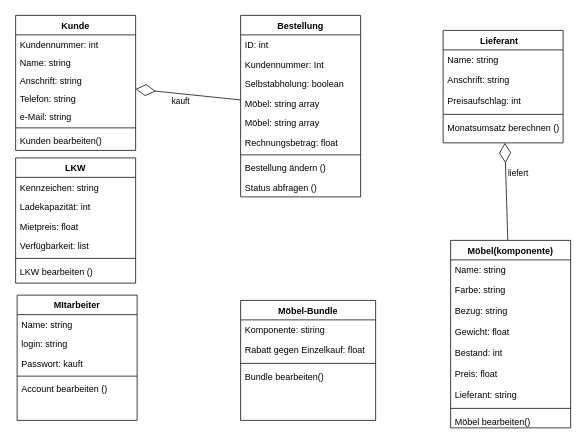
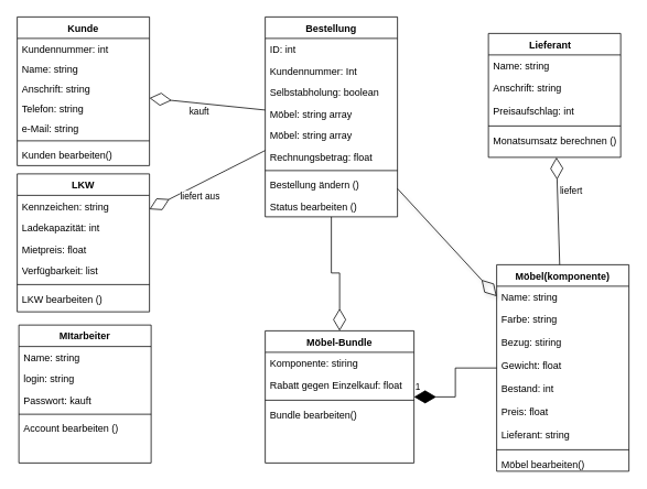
  <mxCell id="0" />
  <mxCell id="1" parent="0" />
  <mxCell id="2" value="Bestellung" style="swimlane;fontStyle=1;align=center;verticalAlign=top;childLayout=stackLayout;horizontal=1;startSize=26;horizontalStack=0;resizeParent=1;resizeLast=0;collapsible=1;marginBottom=0;rounded=0;shadow=0;strokeWidth=1;" parent="1" vertex="1"><mxGeometry x="320" y="20" width="160" height="242" as="geometry"><mxRectangle x="220" y="120" width="160" height="26" as="alternateBounds" /></mxGeometry></mxCell>
  <mxCell id="3" value="ID: int" style="text;align=left;verticalAlign=top;spacingLeft=4;spacingRight=4;overflow=hidden;rotatable=0;points=[[0,0.5],[1,0.5]];portConstraint=eastwest;" parent="2" vertex="1"><mxGeometry y="26" width="160" height="26" as="geometry" /></mxCell>
  <mxCell id="4" value="Kundennummer: Int" style="text;align=left;verticalAlign=top;spacingLeft=4;spacingRight=4;overflow=hidden;rotatable=0;points=[[0,0.5],[1,0.5]];portConstraint=eastwest;rounded=0;shadow=0;html=0;" parent="2" vertex="1"><mxGeometry y="52" width="160" height="26" as="geometry" /></mxCell>
  <mxCell id="5" value="Selbstabholung: boolean" style="text;align=left;verticalAlign=top;spacingLeft=4;spacingRight=4;overflow=hidden;rotatable=0;points=[[0,0.5],[1,0.5]];portConstraint=eastwest;rounded=0;shadow=0;html=0;" parent="2" vertex="1"><mxGeometry y="78" width="160" height="26" as="geometry" /></mxCell>
  <mxCell id="6" value="Möbel: string array " style="text;align=left;verticalAlign=top;spacingLeft=4;spacingRight=4;overflow=hidden;rotatable=0;points=[[0,0.5],[1,0.5]];portConstraint=eastwest;rounded=0;shadow=0;html=0;" parent="2" vertex="1"><mxGeometry y="104" width="160" height="26" as="geometry" /></mxCell>
  <mxCell id="7" value="Möbel: string array " style="text;align=left;verticalAlign=top;spacingLeft=4;spacingRight=4;overflow=hidden;rotatable=0;points=[[0,0.5],[1,0.5]];portConstraint=eastwest;rounded=0;shadow=0;html=0;" parent="2" vertex="1"><mxGeometry y="130" width="160" height="26" as="geometry" /></mxCell>
  <mxCell id="8" value="Rechnungsbetrag: float" style="text;align=left;verticalAlign=top;spacingLeft=4;spacingRight=4;overflow=hidden;rotatable=0;points=[[0,0.5],[1,0.5]];portConstraint=eastwest;rounded=0;shadow=0;html=0;" parent="2" vertex="1"><mxGeometry y="156" width="160" height="26" as="geometry" /></mxCell>
  <mxCell id="9" value="" style="line;html=1;strokeWidth=1;align=left;verticalAlign=middle;spacingTop=-1;spacingLeft=3;spacingRight=3;rotatable=0;labelPosition=right;points=[];portConstraint=eastwest;" parent="2" vertex="1"><mxGeometry y="182" width="160" height="8" as="geometry" /></mxCell>
  <mxCell id="10" value="Bestellung ändern ()" style="text;align=left;verticalAlign=top;spacingLeft=4;spacingRight=4;overflow=hidden;rotatable=0;points=[[0,0.5],[1,0.5]];portConstraint=eastwest;" parent="2" vertex="1"><mxGeometry y="190" width="160" height="26" as="geometry" /></mxCell>
- <mxCell id="11" value="Status abfragen ()" style="text;align=left;verticalAlign=top;spacingLeft=4;spacingRight=4;overflow=hidden;rotatable=0;points=[[0,0.5],[1,0.5]];portConstraint=eastwest;" parent="2" vertex="1"><mxGeometry y="216" width="160" height="26" as="geometry" /></mxCell>
+ <mxCell id="11" value="Status bearbeiten ()" style="text;align=left;verticalAlign=top;spacingLeft=4;spacingRight=4;overflow=hidden;rotatable=0;points=[[0,0.5],[1,0.5]];portConstraint=eastwest;" parent="2" vertex="1"><mxGeometry y="216" width="160" height="26" as="geometry" /></mxCell>
  <mxCell id="12" value="Möbel(komponente)" style="swimlane;fontStyle=1;align=center;verticalAlign=top;childLayout=stackLayout;horizontal=1;startSize=26;horizontalStack=0;resizeParent=1;resizeLast=0;collapsible=1;marginBottom=0;rounded=0;shadow=0;strokeWidth=1;" parent="1" vertex="1"><mxGeometry x="600" y="320" width="160" height="250" as="geometry"><mxRectangle x="130" y="380" width="160" height="26" as="alternateBounds" /></mxGeometry></mxCell>
  <mxCell id="13" value="Name: string" style="text;align=left;verticalAlign=top;spacingLeft=4;spacingRight=4;overflow=hidden;rotatable=0;points=[[0,0.5],[1,0.5]];portConstraint=eastwest;" parent="12" vertex="1"><mxGeometry y="26" width="160" height="26" as="geometry" /></mxCell>
  <mxCell id="14" value="Farbe: string" style="text;align=left;verticalAlign=top;spacingLeft=4;spacingRight=4;overflow=hidden;rotatable=0;points=[[0,0.5],[1,0.5]];portConstraint=eastwest;rounded=0;shadow=0;html=0;" parent="12" vertex="1"><mxGeometry y="52" width="160" height="28" as="geometry" /></mxCell>
- <mxCell id="15" value="Bezug: string" style="text;align=left;verticalAlign=top;spacingLeft=4;spacingRight=4;overflow=hidden;rotatable=0;points=[[0,0.5],[1,0.5]];portConstraint=eastwest;rounded=0;shadow=0;html=0;" parent="12" vertex="1"><mxGeometry y="80" width="160" height="28" as="geometry" /></mxCell>
+ <mxCell id="15" value="Bezug: stiring" style="text;align=left;verticalAlign=top;spacingLeft=4;spacingRight=4;overflow=hidden;rotatable=0;points=[[0,0.5],[1,0.5]];portConstraint=eastwest;rounded=0;shadow=0;html=0;" parent="12" vertex="1"><mxGeometry y="80" width="160" height="28" as="geometry" /></mxCell>
  <mxCell id="16" value="Gewicht: float" style="text;align=left;verticalAlign=top;spacingLeft=4;spacingRight=4;overflow=hidden;rotatable=0;points=[[0,0.5],[1,0.5]];portConstraint=eastwest;rounded=0;shadow=0;html=0;" parent="12" vertex="1"><mxGeometry y="108" width="160" height="28" as="geometry" /></mxCell>
  <mxCell id="17" value="Bestand: int" style="text;align=left;verticalAlign=top;spacingLeft=4;spacingRight=4;overflow=hidden;rotatable=0;points=[[0,0.5],[1,0.5]];portConstraint=eastwest;rounded=0;shadow=0;html=0;" parent="12" vertex="1"><mxGeometry y="136" width="160" height="28" as="geometry" /></mxCell>
  <mxCell id="18" value="Preis: float" style="text;align=left;verticalAlign=top;spacingLeft=4;spacingRight=4;overflow=hidden;rotatable=0;points=[[0,0.5],[1,0.5]];portConstraint=eastwest;rounded=0;shadow=0;html=0;" parent="12" vertex="1"><mxGeometry y="164" width="160" height="28" as="geometry" /></mxCell>
  <mxCell id="19" value="Lieferant: string" style="text;align=left;verticalAlign=top;spacingLeft=4;spacingRight=4;overflow=hidden;rotatable=0;points=[[0,0.5],[1,0.5]];portConstraint=eastwest;rounded=0;shadow=0;html=0;" parent="12" vertex="1"><mxGeometry y="192" width="160" height="28" as="geometry" /></mxCell>
  <mxCell id="20" value="" style="line;html=1;strokeWidth=1;align=left;verticalAlign=middle;spacingTop=-1;spacingLeft=3;spacingRight=3;rotatable=0;labelPosition=right;points=[];portConstraint=eastwest;" parent="12" vertex="1"><mxGeometry y="220" width="160" height="8" as="geometry" /></mxCell>
  <mxCell id="21" value="Möbel bearbeiten()" style="text;align=left;verticalAlign=top;spacingLeft=4;spacingRight=4;overflow=hidden;rotatable=0;points=[[0,0.5],[1,0.5]];portConstraint=eastwest;" parent="12" vertex="1"><mxGeometry y="228" width="160" height="22" as="geometry" /></mxCell>
  <mxCell id="22" value="Kunde" style="swimlane;fontStyle=1;align=center;verticalAlign=top;childLayout=stackLayout;horizontal=1;startSize=26;horizontalStack=0;resizeParent=1;resizeLast=0;collapsible=1;marginBottom=0;rounded=0;shadow=0;strokeWidth=1;" parent="1" vertex="1"><mxGeometry x="20" y="20" width="160" height="180" as="geometry"><mxRectangle x="340" y="380" width="170" height="26" as="alternateBounds" /></mxGeometry></mxCell>
  <mxCell id="23" value="Kundennummer: int" style="text;align=left;verticalAlign=top;spacingLeft=4;spacingRight=4;overflow=hidden;rotatable=0;points=[[0,0.5],[1,0.5]];portConstraint=eastwest;" parent="22" vertex="1"><mxGeometry y="26" width="160" height="24" as="geometry" /></mxCell>
  <mxCell id="24" value="Name: string&#10;" style="text;align=left;verticalAlign=top;spacingLeft=4;spacingRight=4;overflow=hidden;rotatable=0;points=[[0,0.5],[1,0.5]];portConstraint=eastwest;" parent="22" vertex="1"><mxGeometry y="50" width="160" height="24" as="geometry" /></mxCell>
  <mxCell id="25" value="Anschrift: string" style="text;align=left;verticalAlign=top;spacingLeft=4;spacingRight=4;overflow=hidden;rotatable=0;points=[[0,0.5],[1,0.5]];portConstraint=eastwest;" parent="22" vertex="1"><mxGeometry y="74" width="160" height="24" as="geometry" /></mxCell>
  <mxCell id="26" value="Telefon: string" style="text;align=left;verticalAlign=top;spacingLeft=4;spacingRight=4;overflow=hidden;rotatable=0;points=[[0,0.5],[1,0.5]];portConstraint=eastwest;" parent="22" vertex="1"><mxGeometry y="98" width="160" height="24" as="geometry" /></mxCell>
  <mxCell id="27" value="e-Mail: string" style="text;align=left;verticalAlign=top;spacingLeft=4;spacingRight=4;overflow=hidden;rotatable=0;points=[[0,0.5],[1,0.5]];portConstraint=eastwest;" parent="22" vertex="1"><mxGeometry y="122" width="160" height="24" as="geometry" /></mxCell>
  <mxCell id="28" value="" style="line;html=1;strokeWidth=1;align=left;verticalAlign=middle;spacingTop=-1;spacingLeft=3;spacingRight=3;rotatable=0;labelPosition=right;points=[];portConstraint=eastwest;" parent="22" vertex="1"><mxGeometry y="146" width="160" height="8" as="geometry" /></mxCell>
  <mxCell id="29" value="Kunden bearbeiten()" style="text;align=left;verticalAlign=top;spacingLeft=4;spacingRight=4;overflow=hidden;rotatable=0;points=[[0,0.5],[1,0.5]];portConstraint=eastwest;" parent="22" vertex="1"><mxGeometry y="154" width="160" height="24" as="geometry" /></mxCell>
  <mxCell id="30" value="LKW" style="swimlane;fontStyle=1;align=center;verticalAlign=top;childLayout=stackLayout;horizontal=1;startSize=26;horizontalStack=0;resizeParent=1;resizeLast=0;collapsible=1;marginBottom=0;rounded=0;shadow=0;strokeWidth=1;" parent="1" vertex="1"><mxGeometry x="20" y="210" width="160" height="167" as="geometry"><mxRectangle x="550" y="140" width="160" height="26" as="alternateBounds" /></mxGeometry></mxCell>
  <mxCell id="31" value="Kennzeichen: string" style="text;align=left;verticalAlign=top;spacingLeft=4;spacingRight=4;overflow=hidden;rotatable=0;points=[[0,0.5],[1,0.5]];portConstraint=eastwest;" parent="30" vertex="1"><mxGeometry y="26" width="160" height="26" as="geometry" /></mxCell>
  <mxCell id="32" value="Ladekapazität: int" style="text;align=left;verticalAlign=top;spacingLeft=4;spacingRight=4;overflow=hidden;rotatable=0;points=[[0,0.5],[1,0.5]];portConstraint=eastwest;rounded=0;shadow=0;html=0;" parent="30" vertex="1"><mxGeometry y="52" width="160" height="26" as="geometry" /></mxCell>
  <mxCell id="33" value="Mietpreis: float" style="text;align=left;verticalAlign=top;spacingLeft=4;spacingRight=4;overflow=hidden;rotatable=0;points=[[0,0.5],[1,0.5]];portConstraint=eastwest;rounded=0;shadow=0;html=0;" parent="30" vertex="1"><mxGeometry y="78" width="160" height="26" as="geometry" /></mxCell>
  <mxCell id="34" value="Verfügbarkeit: list" style="text;align=left;verticalAlign=top;spacingLeft=4;spacingRight=4;overflow=hidden;rotatable=0;points=[[0,0.5],[1,0.5]];portConstraint=eastwest;rounded=0;shadow=0;html=0;" parent="30" vertex="1"><mxGeometry y="104" width="160" height="26" as="geometry" /></mxCell>
  <mxCell id="35" value="" style="line;html=1;strokeWidth=1;align=left;verticalAlign=middle;spacingTop=-1;spacingLeft=3;spacingRight=3;rotatable=0;labelPosition=right;points=[];portConstraint=eastwest;" parent="30" vertex="1"><mxGeometry y="130" width="160" height="8" as="geometry" /></mxCell>
  <mxCell id="36" value="LKW bearbeiten ()" style="text;align=left;verticalAlign=top;spacingLeft=4;spacingRight=4;overflow=hidden;rotatable=0;points=[[0,0.5],[1,0.5]];portConstraint=eastwest;" parent="30" vertex="1"><mxGeometry y="138" width="160" height="26" as="geometry" /></mxCell>
  <mxCell id="37" value="" style="endArrow=none;endFill=0;endSize=24;html=1;rounded=0;sourcePerimeterSpacing=0;startArrow=diamondThin;startFill=0;startSize=24;" parent="1" source="22" target="2" edge="1"><mxGeometry width="160" relative="1" as="geometry"><mxPoint x="390" y="280" as="sourcePoint" /><mxPoint x="550" y="280" as="targetPoint" /></mxGeometry></mxCell>
  <mxCell id="38" value="kauft" style="edgeLabel;html=1;align=center;verticalAlign=middle;resizable=0;points=[];" parent="37" vertex="1" connectable="0"><mxGeometry x="-0.152" y="-4" relative="1" as="geometry"><mxPoint y="6" as="offset" /></mxGeometry></mxCell>
+ <mxCell id="39" value="" style="endArrow=none;endFill=0;endSize=24;html=1;rounded=0;sourcePerimeterSpacing=0;startArrow=diamondThin;startFill=0;startSize=24;" parent="1" source="30" target="2" edge="1"><mxGeometry width="160" relative="1" as="geometry"><mxPoint x="390" y="280" as="sourcePoint" /><mxPoint x="550" y="280" as="targetPoint" /></mxGeometry></mxCell>
+ <mxCell id="40" value="liefert aus" style="edgeLabel;html=1;align=center;verticalAlign=middle;resizable=0;points=[];" parent="39" vertex="1" connectable="0"><mxGeometry x="-0.324" y="-4" relative="1" as="geometry"><mxPoint x="11" y="4" as="offset" /></mxGeometry></mxCell>
+ <mxCell id="41" value="" style="endArrow=none;endFill=0;endSize=24;html=1;rounded=0;sourcePerimeterSpacing=0;startArrow=diamondThin;startFill=0;shadow=1;startSize=24;" parent="1" source="12" target="2" edge="1"><mxGeometry width="160" relative="1" as="geometry"><mxPoint x="390" y="280" as="sourcePoint" /><mxPoint x="550" y="280" as="targetPoint" /></mxGeometry></mxCell>
  <mxCell id="42" value="Lieferant   " style="swimlane;fontStyle=1;align=center;verticalAlign=top;childLayout=stackLayout;horizontal=1;startSize=26;horizontalStack=0;resizeParent=1;resizeLast=0;collapsible=1;marginBottom=0;rounded=0;shadow=0;strokeWidth=1;" parent="1" vertex="1"><mxGeometry x="590" y="40" width="160" height="150" as="geometry"><mxRectangle x="130" y="380" width="160" height="26" as="alternateBounds" /></mxGeometry></mxCell>
  <mxCell id="43" value="Name: string" style="text;align=left;verticalAlign=top;spacingLeft=4;spacingRight=4;overflow=hidden;rotatable=0;points=[[0,0.5],[1,0.5]];portConstraint=eastwest;" parent="42" vertex="1"><mxGeometry y="26" width="160" height="26" as="geometry" /></mxCell>
  <mxCell id="44" value="Anschrift: string" style="text;align=left;verticalAlign=top;spacingLeft=4;spacingRight=4;overflow=hidden;rotatable=0;points=[[0,0.5],[1,0.5]];portConstraint=eastwest;rounded=0;shadow=0;html=0;" parent="42" vertex="1"><mxGeometry y="52" width="160" height="28" as="geometry" /></mxCell>
  <mxCell id="45" value="Preisaufschlag: int" style="text;align=left;verticalAlign=top;spacingLeft=4;spacingRight=4;overflow=hidden;rotatable=0;points=[[0,0.5],[1,0.5]];portConstraint=eastwest;rounded=0;shadow=0;html=0;" parent="42" vertex="1"><mxGeometry y="80" width="160" height="28" as="geometry" /></mxCell>
  <mxCell id="46" value="" style="line;html=1;strokeWidth=1;align=left;verticalAlign=middle;spacingTop=-1;spacingLeft=3;spacingRight=3;rotatable=0;labelPosition=right;points=[];portConstraint=eastwest;" parent="42" vertex="1"><mxGeometry y="108" width="160" height="8" as="geometry" /></mxCell>
  <mxCell id="47" value="Monatsumsatz berechnen ()" style="text;align=left;verticalAlign=top;spacingLeft=4;spacingRight=4;overflow=hidden;rotatable=0;points=[[0,0.5],[1,0.5]];portConstraint=eastwest;" parent="42" vertex="1"><mxGeometry y="116" width="160" height="22" as="geometry" /></mxCell>
  <mxCell id="48" value="" style="endArrow=diamondThin;html=1;rounded=0;startSize=24;endSize=24;sourcePerimeterSpacing=0;endFill=0;startArrow=none;startFill=0;" parent="1" source="12" target="42" edge="1"><mxGeometry width="50" height="50" relative="1" as="geometry"><mxPoint x="450" y="300" as="sourcePoint" /><mxPoint x="500" y="250" as="targetPoint" /></mxGeometry></mxCell>
  <mxCell id="49" value="liefert" style="edgeLabel;html=1;align=center;verticalAlign=middle;resizable=0;points=[];" parent="48" vertex="1" connectable="0"><mxGeometry x="0.245" y="-2" relative="1" as="geometry"><mxPoint x="14" y="-9" as="offset" /></mxGeometry></mxCell>
  <mxCell id="50" value="MItarbeiter" style="swimlane;fontStyle=1;align=center;verticalAlign=top;childLayout=stackLayout;horizontal=1;startSize=26;horizontalStack=0;resizeParent=1;resizeLast=0;collapsible=1;marginBottom=0;rounded=0;shadow=0;strokeWidth=1;" parent="1" vertex="1"><mxGeometry x="22" y="393" width="160" height="167" as="geometry"><mxRectangle x="550" y="140" width="160" height="26" as="alternateBounds" /></mxGeometry></mxCell>
  <mxCell id="51" value="Name: string" style="text;align=left;verticalAlign=top;spacingLeft=4;spacingRight=4;overflow=hidden;rotatable=0;points=[[0,0.5],[1,0.5]];portConstraint=eastwest;" parent="50" vertex="1"><mxGeometry y="26" width="160" height="26" as="geometry" /></mxCell>
  <mxCell id="52" value="login: string" style="text;align=left;verticalAlign=top;spacingLeft=4;spacingRight=4;overflow=hidden;rotatable=0;points=[[0,0.5],[1,0.5]];portConstraint=eastwest;rounded=0;shadow=0;html=0;" parent="50" vertex="1"><mxGeometry y="52" width="160" height="26" as="geometry" /></mxCell>
  <mxCell id="53" value="Passwort: kauft" style="text;align=left;verticalAlign=top;spacingLeft=4;spacingRight=4;overflow=hidden;rotatable=0;points=[[0,0.5],[1,0.5]];portConstraint=eastwest;rounded=0;shadow=0;html=0;" parent="50" vertex="1"><mxGeometry y="78" width="160" height="26" as="geometry" /></mxCell>
  <mxCell id="54" value="" style="line;html=1;strokeWidth=1;align=left;verticalAlign=middle;spacingTop=-1;spacingLeft=3;spacingRight=3;rotatable=0;labelPosition=right;points=[];portConstraint=eastwest;" parent="50" vertex="1"><mxGeometry y="104" width="160" height="8" as="geometry" /></mxCell>
  <mxCell id="55" value="Account bearbeiten ()" style="text;align=left;verticalAlign=top;spacingLeft=4;spacingRight=4;overflow=hidden;rotatable=0;points=[[0,0.5],[1,0.5]];portConstraint=eastwest;" parent="50" vertex="1"><mxGeometry y="112" width="160" height="26" as="geometry" /></mxCell>
+ <mxCell id="56" value="" style="edgeStyle=orthogonalEdgeStyle;rounded=0;orthogonalLoop=1;jettySize=auto;html=1;startArrow=diamondThin;startFill=0;endArrow=none;endFill=0;startSize=24;endSize=24;" parent="1" source="57" target="2" edge="1"><mxGeometry relative="1" as="geometry"><mxPoint x="410" y="320" as="targetPoint" /><Array as="points"><mxPoint x="410" y="330" /><mxPoint x="400" y="330" /></Array></mxGeometry></mxCell>
  <mxCell id="57" value="Möbel-Bundle" style="swimlane;fontStyle=1;align=center;verticalAlign=top;childLayout=stackLayout;horizontal=1;startSize=26;horizontalStack=0;resizeParent=1;resizeLast=0;collapsible=1;marginBottom=0;rounded=0;shadow=0;strokeWidth=1;" parent="1" vertex="1"><mxGeometry x="320" y="400" width="180" height="160" as="geometry"><mxRectangle x="130" y="380" width="160" height="26" as="alternateBounds" /></mxGeometry></mxCell>
  <mxCell id="58" value="Komponente: stiring" style="text;align=left;verticalAlign=top;spacingLeft=4;spacingRight=4;overflow=hidden;rotatable=0;points=[[0,0.5],[1,0.5]];portConstraint=eastwest;" parent="57" vertex="1"><mxGeometry y="26" width="180" height="26" as="geometry" /></mxCell>
  <mxCell id="59" value="Rabatt gegen Einzelkauf: float" style="text;align=left;verticalAlign=top;spacingLeft=4;spacingRight=4;overflow=hidden;rotatable=0;points=[[0,0.5],[1,0.5]];portConstraint=eastwest;rounded=0;shadow=0;html=0;" parent="57" vertex="1"><mxGeometry y="52" width="180" height="28" as="geometry" /></mxCell>
  <mxCell id="60" value="" style="line;html=1;strokeWidth=1;align=left;verticalAlign=middle;spacingTop=-1;spacingLeft=3;spacingRight=3;rotatable=0;labelPosition=right;points=[];portConstraint=eastwest;" parent="57" vertex="1"><mxGeometry y="80" width="180" height="8" as="geometry" /></mxCell>
  <mxCell id="61" value="Bundle bearbeiten()" style="text;align=left;verticalAlign=top;spacingLeft=4;spacingRight=4;overflow=hidden;rotatable=0;points=[[0,0.5],[1,0.5]];portConstraint=eastwest;" parent="57" vertex="1"><mxGeometry y="88" width="180" height="22" as="geometry" /></mxCell>
+ <mxCell id="62" value="1" style="endArrow=none;html=1;endSize=12;startArrow=diamondThin;startSize=24;startFill=1;edgeStyle=orthogonalEdgeStyle;align=left;verticalAlign=bottom;rounded=0;endFill=0;" parent="1" source="57" target="12" edge="1"><mxGeometry x="-1" y="3" relative="1" as="geometry"><mxPoint x="330" y="520" as="sourcePoint" /><mxPoint x="490" y="520" as="targetPoint" /><Array as="points" /></mxGeometry></mxCell>
